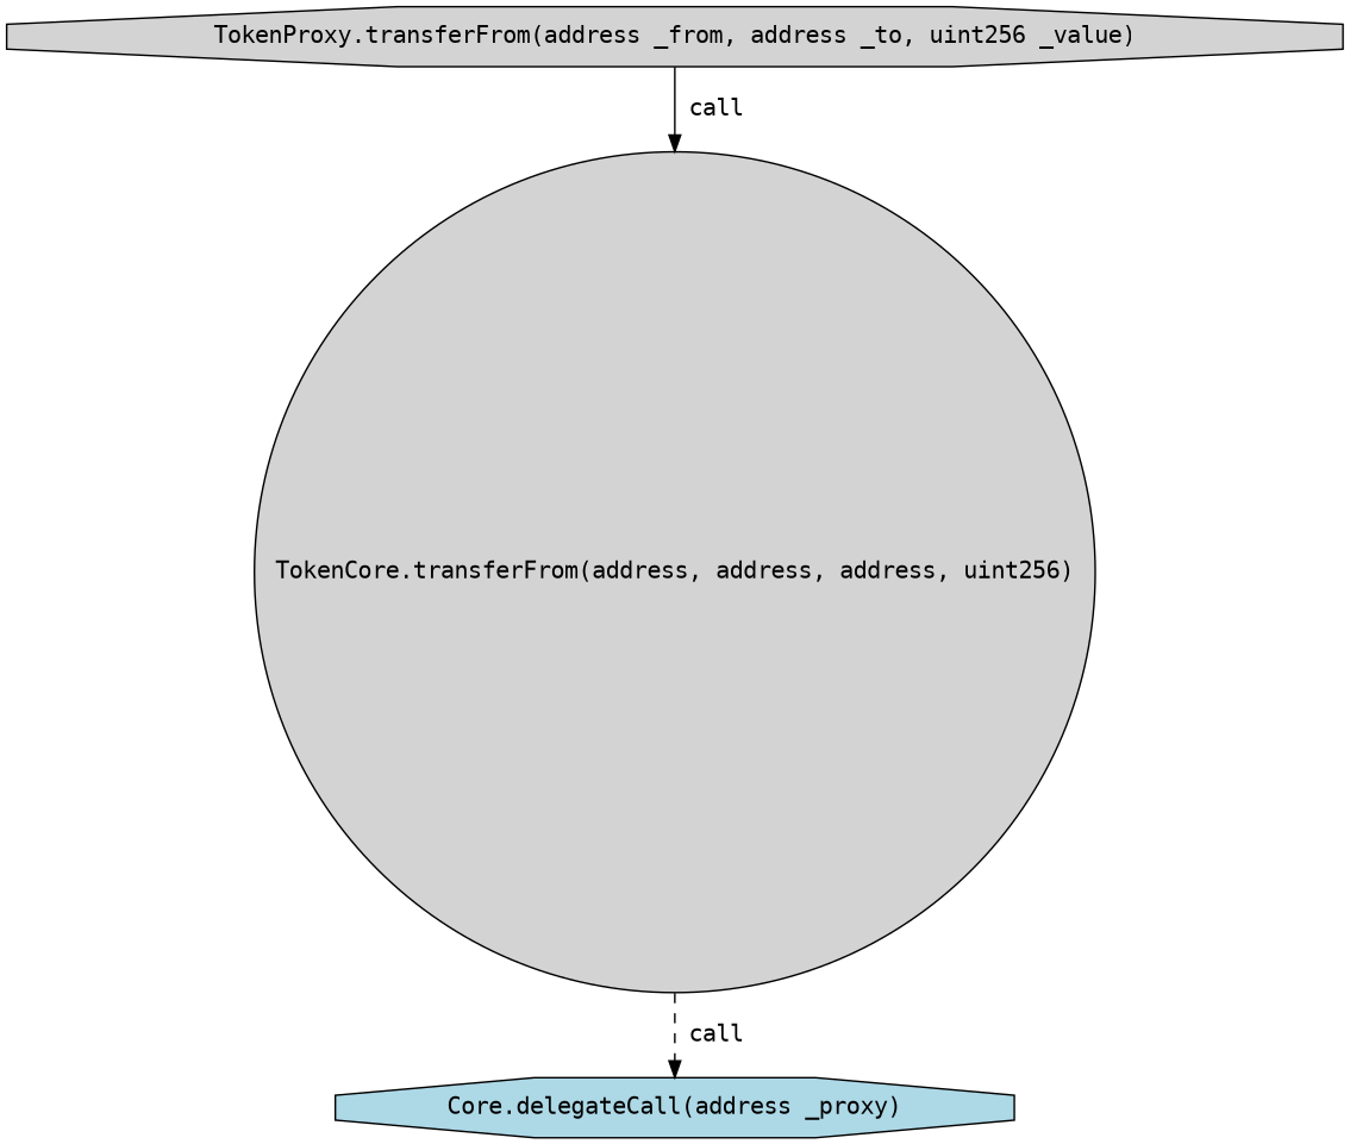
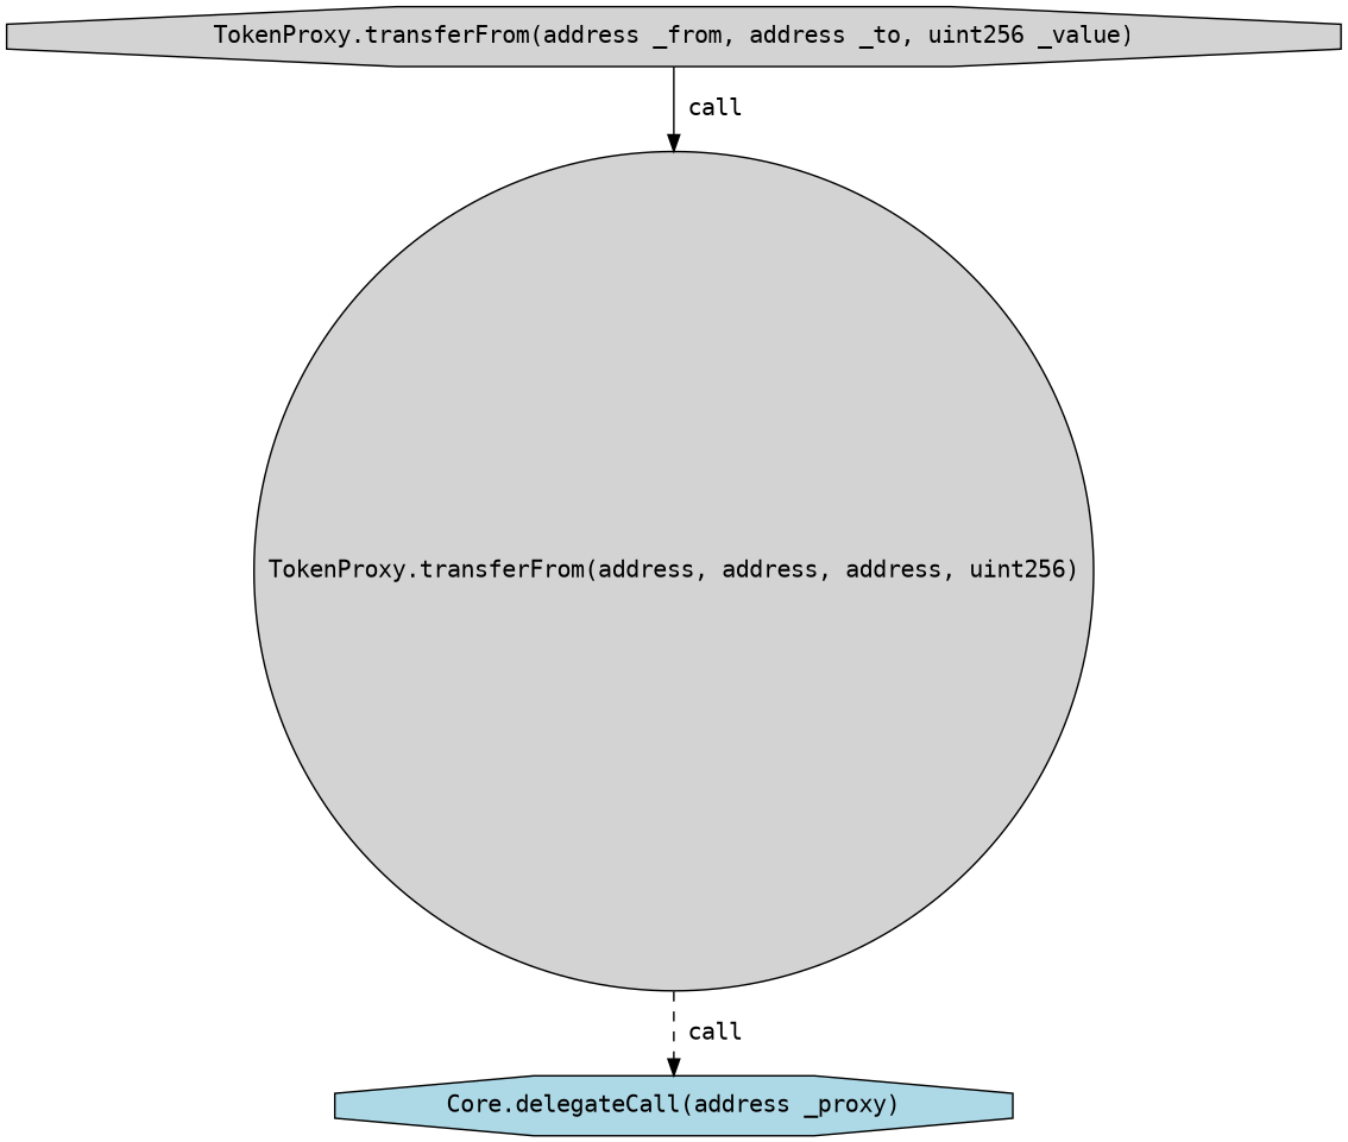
  digraph {
    fontname="DejaVu Sans Mono"
    node [style=filled fillcolor=lightgrey shape=octagon fontname="DejaVu Sans Mono"]
    edge [fontname="DejaVu Sans Mono"]
    "TokenProxy.transferFrom(address _from, address _to, uint256 _value)" [height=0.5 width=7.8898]
-   "TokenCore.transferFrom(address, address, address, uint256)" [height=0.5 width=6.7943 shape=circle]
+   "TokenCore.transferFrom(address, address, address, uint256)" [height=0.5 width=6.7943 shape=circle label="TokenProxy.transferFrom(address, address, address, uint256)"]
    "Core.delegateCall(address _proxy)" [height=0.5 width=4.0457 fillcolor=lightblue]
    "TokenProxy.transferFrom(address _from, address _to, uint256 _value)" -> "TokenCore.transferFrom(address, address, address, uint256)" [label=" call" style=solid]
    "TokenCore.transferFrom(address, address, address, uint256)" -> "Core.delegateCall(address _proxy)" [label=" call" style=dashed]
  }
